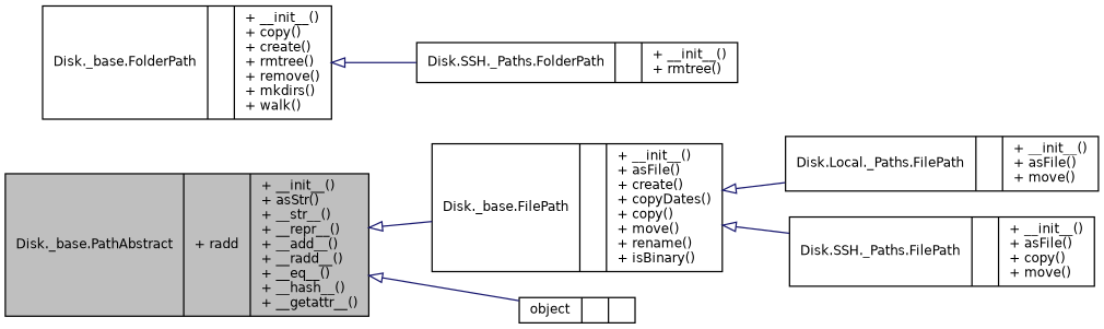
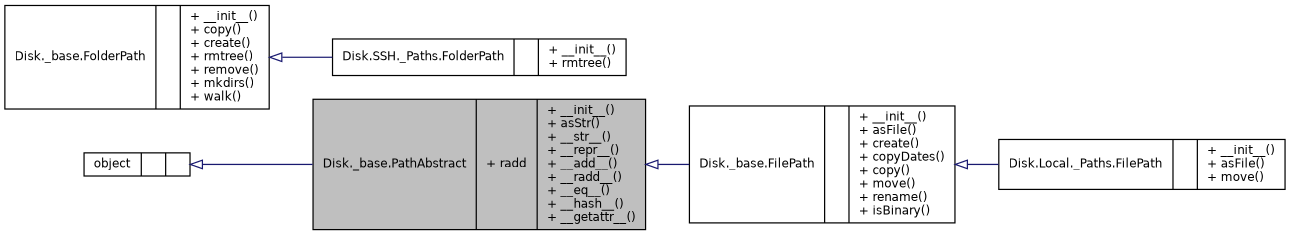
  digraph {
    rankdir=LR
    node [color=black fontname=Helvetica fontsize=10 shape=record]
    edge [arrowtail=onormal color=midnightblue dir=back fontname=Helvetica fontsize=10 labelfontname=Helvetica labelfontsize=10 style=solid]
    n1 [fillcolor=grey75 fontcolor=black height=0.2 label="{Disk._base.PathAbstract\n|+ radd\l|+ __init__()\l+ asStr()\l+ __str__()\l+ __repr__()\l+ __add__()\l+ __radd__()\l+ __eq__()\l+ __hash__()\l+ __getattr__()\l}" style=filled width=0.4]
    n2 [height=0.2 label="{Disk._base.FilePath\n||+ __init__()\l+ asFile()\l+ create()\l+ copyDates()\l+ copy()\l+ move()\l+ rename()\l+ isBinary()\l}" width=0.4]
    n3 [height=0.2 label="{Disk.Local._Paths.FilePath\n||+ __init__()\l+ asFile()\l+ move()\l}" width=0.4]
-   n4 [height=0.2 label="{Disk.SSH._Paths.FilePath\n||+ __init__()\l+ asFile()\l+ copy()\l+ move()\l}" width=0.4]
    n5 [height=0.2 label="{Disk._base.FolderPath\n||+ __init__()\l+ copy()\l+ create()\l+ rmtree()\l+ remove()\l+ mkdirs()\l+ walk()\l}" width=0.4]
    n6 [height=0.2 label="{Disk.SSH._Paths.FolderPath\n||+ __init__()\l+ rmtree()\l}" width=0.4]
    n7 [height=0.2 label="{object\n||}" width=0.4]
    n1 -> n2
    n2 -> n3
-   n2 -> n4
    n5 -> n6
-   n1 -> n7
+   n7 -> n1
  }
